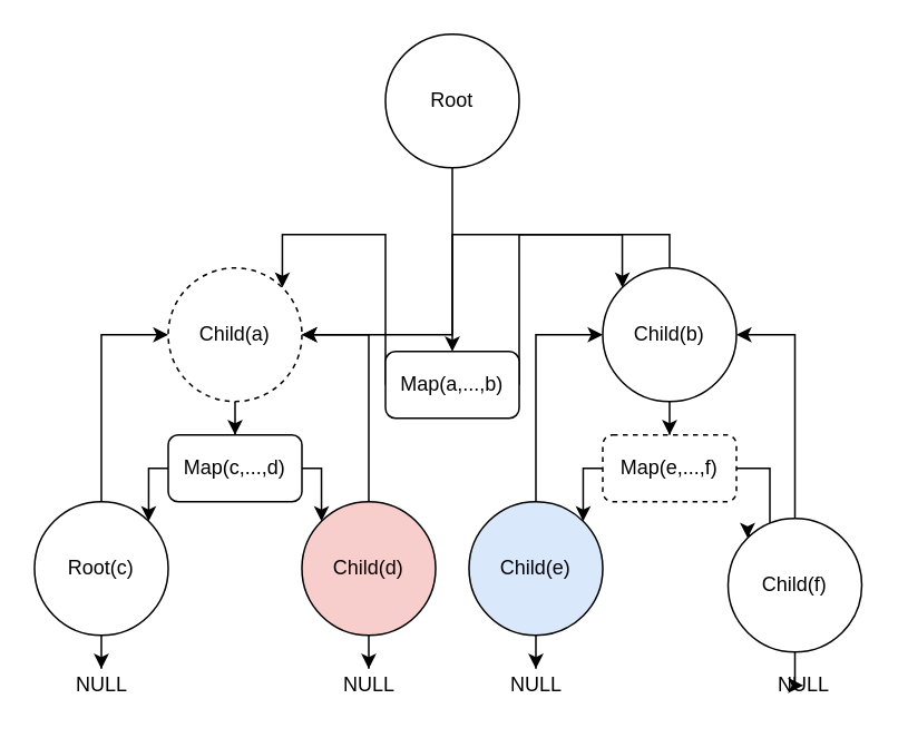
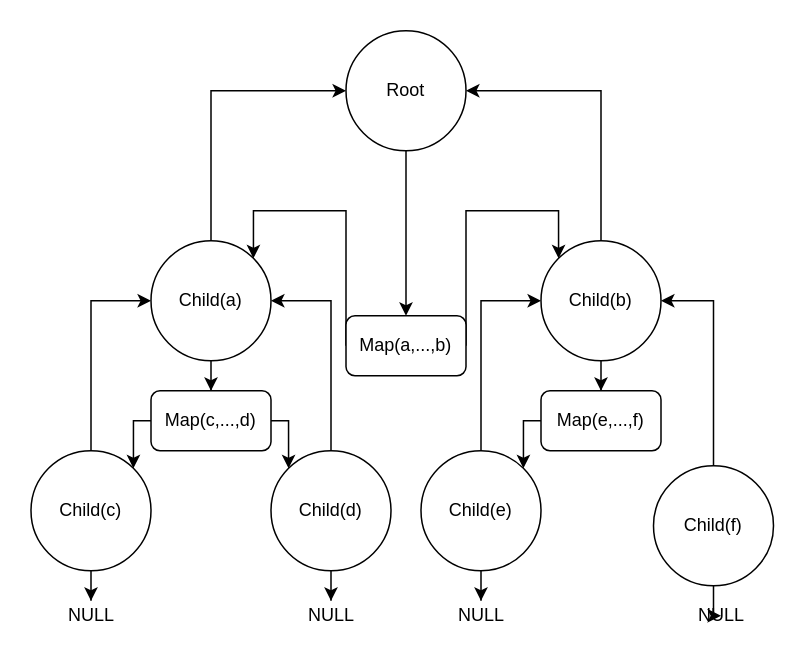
  <mxCell id="0" />
  <mxCell id="1" parent="0" />
  <mxCell id="2" value="" style="edgeStyle=orthogonalEdgeStyle;rounded=0;orthogonalLoop=1;jettySize=auto;html=1;" parent="1" source="3" target="6" edge="1"><mxGeometry relative="1" as="geometry" /></mxCell>
  <mxCell id="3" value="Root" style="ellipse;whiteSpace=wrap;html=1;aspect=fixed;" parent="1" vertex="1"><mxGeometry x="230" y="20" width="80" height="80" as="geometry" /></mxCell>
  <mxCell id="4" style="edgeStyle=orthogonalEdgeStyle;rounded=0;orthogonalLoop=1;jettySize=auto;html=1;exitX=0;exitY=0.5;exitDx=0;exitDy=0;entryX=1;entryY=0;entryDx=0;entryDy=0;" parent="1" source="6" target="9" edge="1"><mxGeometry relative="1" as="geometry"><Array as="points"><mxPoint x="168" y="140" /></Array></mxGeometry></mxCell>
  <mxCell id="5" style="edgeStyle=orthogonalEdgeStyle;rounded=0;orthogonalLoop=1;jettySize=auto;html=1;exitX=1;exitY=0.5;exitDx=0;exitDy=0;entryX=0;entryY=0;entryDx=0;entryDy=0;" parent="1" source="6" target="12" edge="1"><mxGeometry relative="1" as="geometry"><Array as="points"><mxPoint x="372" y="140" /></Array></mxGeometry></mxCell>
  <mxCell id="6" value="Map(a,...,b)" style="rounded=1;whiteSpace=wrap;html=1;" parent="1" vertex="1"><mxGeometry x="230" y="210" width="80" height="40" as="geometry" /></mxCell>
+ <mxCell id="7" style="edgeStyle=orthogonalEdgeStyle;rounded=0;orthogonalLoop=1;jettySize=auto;html=1;exitX=0.5;exitY=0;exitDx=0;exitDy=0;entryX=0;entryY=0.5;entryDx=0;entryDy=0;" parent="1" source="9" target="3" edge="1"><mxGeometry relative="1" as="geometry" /></mxCell>
  <mxCell id="8" value="" style="edgeStyle=orthogonalEdgeStyle;rounded=0;orthogonalLoop=1;jettySize=auto;html=1;" parent="1" source="9" target="15" edge="1"><mxGeometry relative="1" as="geometry" /></mxCell>
- <mxCell id="9" value="Child(a)" style="ellipse;whiteSpace=wrap;html=1;aspect=fixed;dashed=1;" parent="1" vertex="1"><mxGeometry x="100" y="160" width="80" height="80" as="geometry" /></mxCell>
- <mxCell id="10" style="edgeStyle=orthogonalEdgeStyle;rounded=0;orthogonalLoop=1;jettySize=auto;html=1;exitX=0.5;exitY=0;exitDx=0;exitDy=0;" parent="1" source="12" target="9" edge="1"><mxGeometry relative="1" as="geometry" /></mxCell>
+ <mxCell id="9" value="Child(a)" style="ellipse;whiteSpace=wrap;html=1;aspect=fixed;" parent="1" vertex="1"><mxGeometry x="100" y="160" width="80" height="80" as="geometry" /></mxCell>
+ <mxCell id="10" style="edgeStyle=orthogonalEdgeStyle;rounded=0;orthogonalLoop=1;jettySize=auto;html=1;exitX=0.5;exitY=0;exitDx=0;exitDy=0;entryX=1;entryY=0.5;entryDx=0;entryDy=0;" parent="1" source="12" target="3" edge="1"><mxGeometry relative="1" as="geometry" /></mxCell>
  <mxCell id="11" value="" style="edgeStyle=orthogonalEdgeStyle;rounded=0;orthogonalLoop=1;jettySize=auto;html=1;" parent="1" source="12" target="18" edge="1"><mxGeometry relative="1" as="geometry" /></mxCell>
  <mxCell id="12" value="Child(b)" style="ellipse;whiteSpace=wrap;html=1;aspect=fixed;" parent="1" vertex="1"><mxGeometry x="360" y="160" width="80" height="80" as="geometry" /></mxCell>
  <mxCell id="13" style="edgeStyle=orthogonalEdgeStyle;rounded=0;orthogonalLoop=1;jettySize=auto;html=1;exitX=0;exitY=0.5;exitDx=0;exitDy=0;entryX=1;entryY=0;entryDx=0;entryDy=0;" parent="1" source="15" target="21" edge="1"><mxGeometry relative="1" as="geometry" /></mxCell>
  <mxCell id="14" style="edgeStyle=orthogonalEdgeStyle;rounded=0;orthogonalLoop=1;jettySize=auto;html=1;exitX=1;exitY=0.5;exitDx=0;exitDy=0;entryX=0;entryY=0;entryDx=0;entryDy=0;" parent="1" source="15" target="27" edge="1"><mxGeometry relative="1" as="geometry" /></mxCell>
  <mxCell id="15" value="Map(c,...,d)" style="rounded=1;whiteSpace=wrap;html=1;" parent="1" vertex="1"><mxGeometry x="100" y="260" width="80" height="40" as="geometry" /></mxCell>
  <mxCell id="16" style="edgeStyle=orthogonalEdgeStyle;rounded=0;orthogonalLoop=1;jettySize=auto;html=1;exitX=0;exitY=0.5;exitDx=0;exitDy=0;entryX=1;entryY=0;entryDx=0;entryDy=0;" parent="1" source="18" target="30" edge="1"><mxGeometry relative="1" as="geometry" /></mxCell>
- <mxCell id="17" style="edgeStyle=orthogonalEdgeStyle;rounded=0;orthogonalLoop=1;jettySize=auto;html=1;exitX=1;exitY=0.5;exitDx=0;exitDy=0;entryX=0;entryY=0;entryDx=0;entryDy=0;" parent="1" source="18" target="24" edge="1"><mxGeometry relative="1" as="geometry" /></mxCell>
- <mxCell id="18" value="Map(e,...,f)" style="rounded=1;whiteSpace=wrap;html=1;dashed=1;" parent="1" vertex="1"><mxGeometry x="360" y="260" width="80" height="40" as="geometry" /></mxCell>
+ <mxCell id="18" value="Map(e,...,f)" style="rounded=1;whiteSpace=wrap;html=1;" parent="1" vertex="1"><mxGeometry x="360" y="260" width="80" height="40" as="geometry" /></mxCell>
  <mxCell id="19" style="edgeStyle=orthogonalEdgeStyle;rounded=0;orthogonalLoop=1;jettySize=auto;html=1;exitX=0.5;exitY=0;exitDx=0;exitDy=0;entryX=0;entryY=0.5;entryDx=0;entryDy=0;" parent="1" source="21" target="9" edge="1"><mxGeometry relative="1" as="geometry" /></mxCell>
  <mxCell id="20" style="edgeStyle=orthogonalEdgeStyle;rounded=0;orthogonalLoop=1;jettySize=auto;html=1;exitX=0.5;exitY=1;exitDx=0;exitDy=0;" parent="1" source="21" target="31" edge="1"><mxGeometry relative="1" as="geometry" /></mxCell>
- <mxCell id="21" value="Root(c)" style="ellipse;whiteSpace=wrap;html=1;aspect=fixed;" parent="1" vertex="1"><mxGeometry x="20" y="300" width="80" height="80" as="geometry" /></mxCell>
+ <mxCell id="21" value="Child(c)" style="ellipse;whiteSpace=wrap;html=1;aspect=fixed;" parent="1" vertex="1"><mxGeometry x="20" y="300" width="80" height="80" as="geometry" /></mxCell>
  <mxCell id="22" style="edgeStyle=orthogonalEdgeStyle;rounded=0;orthogonalLoop=1;jettySize=auto;html=1;exitX=0.5;exitY=0;exitDx=0;exitDy=0;entryX=1;entryY=0.5;entryDx=0;entryDy=0;" parent="1" source="24" target="12" edge="1"><mxGeometry relative="1" as="geometry" /></mxCell>
  <mxCell id="23" style="edgeStyle=orthogonalEdgeStyle;rounded=0;orthogonalLoop=1;jettySize=auto;html=1;exitX=0.5;exitY=1;exitDx=0;exitDy=0;" parent="1" source="24" target="34" edge="1"><mxGeometry relative="1" as="geometry" /></mxCell>
  <mxCell id="24" value="Child(f)" style="ellipse;whiteSpace=wrap;html=1;aspect=fixed;" parent="1" vertex="1"><mxGeometry x="435" y="310" width="80" height="80" as="geometry" /></mxCell>
  <mxCell id="25" style="edgeStyle=orthogonalEdgeStyle;rounded=0;orthogonalLoop=1;jettySize=auto;html=1;exitX=0.5;exitY=0;exitDx=0;exitDy=0;entryX=1;entryY=0.5;entryDx=0;entryDy=0;" parent="1" source="27" target="9" edge="1"><mxGeometry relative="1" as="geometry" /></mxCell>
  <mxCell id="26" style="edgeStyle=orthogonalEdgeStyle;rounded=0;orthogonalLoop=1;jettySize=auto;html=1;exitX=0.5;exitY=1;exitDx=0;exitDy=0;" parent="1" source="27" target="32" edge="1"><mxGeometry relative="1" as="geometry" /></mxCell>
- <mxCell id="27" value="Child(d)" style="ellipse;whiteSpace=wrap;html=1;aspect=fixed;fillColor=#f8cecc;" parent="1" vertex="1"><mxGeometry x="180" y="300" width="80" height="80" as="geometry" /></mxCell>
+ <mxCell id="27" value="Child(d)" style="ellipse;whiteSpace=wrap;html=1;aspect=fixed;" parent="1" vertex="1"><mxGeometry x="180" y="300" width="80" height="80" as="geometry" /></mxCell>
  <mxCell id="28" style="edgeStyle=orthogonalEdgeStyle;rounded=0;orthogonalLoop=1;jettySize=auto;html=1;exitX=0.5;exitY=0;exitDx=0;exitDy=0;entryX=0;entryY=0.5;entryDx=0;entryDy=0;" parent="1" source="30" target="12" edge="1"><mxGeometry relative="1" as="geometry" /></mxCell>
  <mxCell id="29" style="edgeStyle=orthogonalEdgeStyle;rounded=0;orthogonalLoop=1;jettySize=auto;html=1;exitX=0.5;exitY=1;exitDx=0;exitDy=0;" parent="1" source="30" target="33" edge="1"><mxGeometry relative="1" as="geometry" /></mxCell>
- <mxCell id="30" value="Child(e)" style="ellipse;whiteSpace=wrap;html=1;aspect=fixed;fillColor=#dae8fc;" parent="1" vertex="1"><mxGeometry x="280" y="300" width="80" height="80" as="geometry" /></mxCell>
+ <mxCell id="30" value="Child(e)" style="ellipse;whiteSpace=wrap;html=1;aspect=fixed;" parent="1" vertex="1"><mxGeometry x="280" y="300" width="80" height="80" as="geometry" /></mxCell>
  <mxCell id="31" value="NULL" style="text;html=1;align=center;verticalAlign=middle;resizable=0;points=[];autosize=1;" parent="1" vertex="1"><mxGeometry x="35" y="400" width="50" height="20" as="geometry" /></mxCell>
  <mxCell id="32" value="NULL" style="text;html=1;align=center;verticalAlign=middle;resizable=0;points=[];autosize=1;" parent="1" vertex="1"><mxGeometry x="195" y="400" width="50" height="20" as="geometry" /></mxCell>
  <mxCell id="33" value="NULL" style="text;html=1;align=center;verticalAlign=middle;resizable=0;points=[];autosize=1;" parent="1" vertex="1"><mxGeometry x="295" y="400" width="50" height="20" as="geometry" /></mxCell>
  <mxCell id="34" value="NULL" style="text;html=1;align=center;verticalAlign=middle;resizable=0;points=[];autosize=1;" parent="1" vertex="1"><mxGeometry x="455" y="400" width="50" height="20" as="geometry" /></mxCell>
